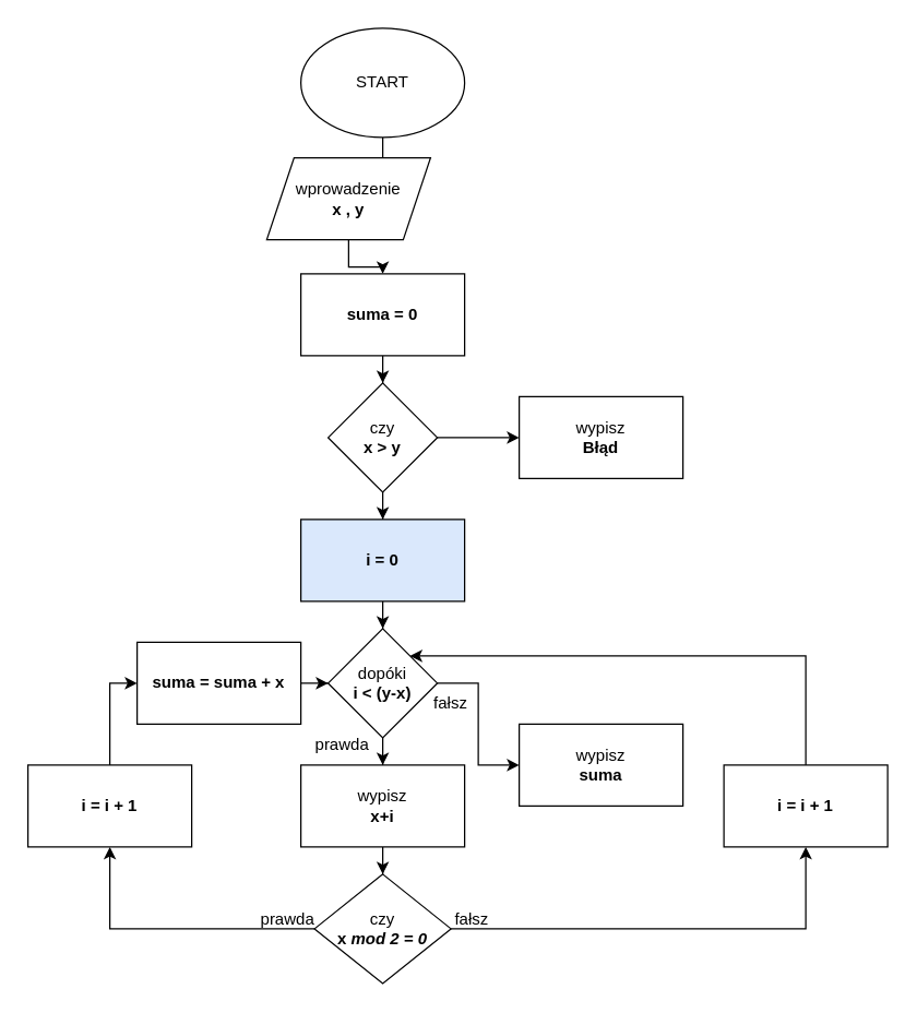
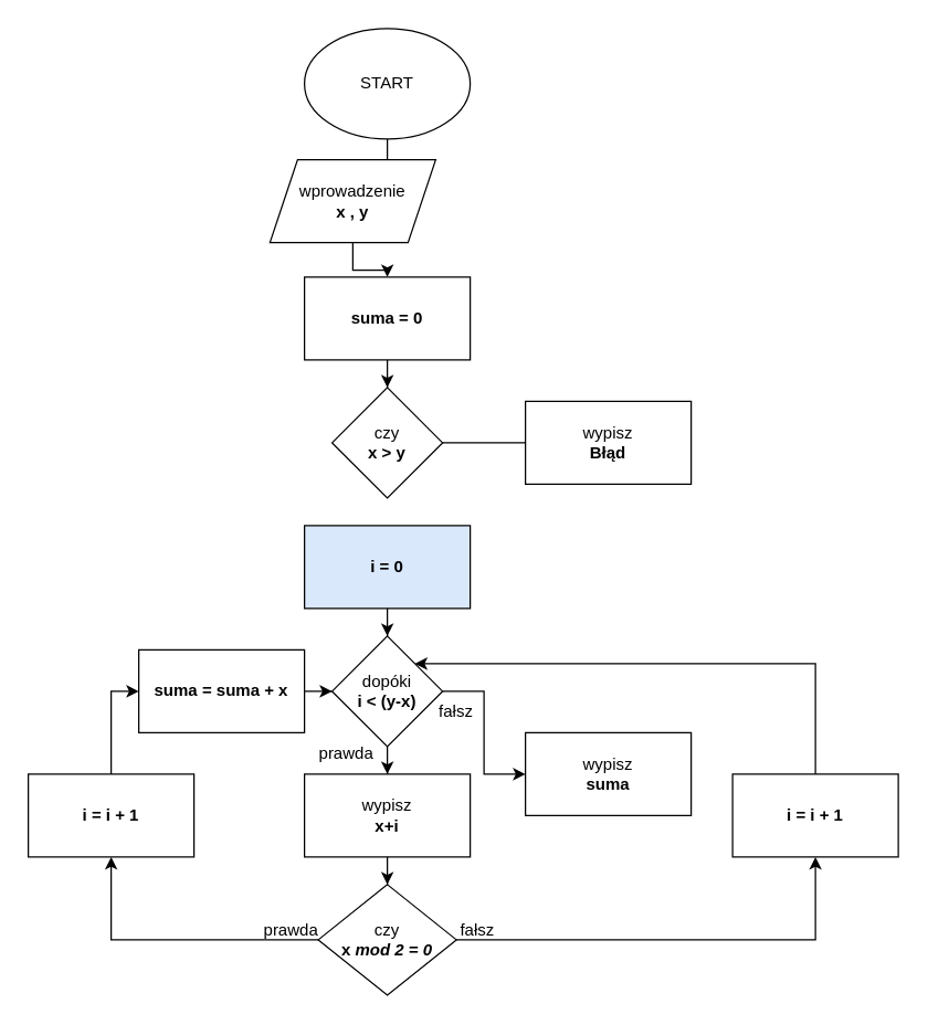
  <mxCell id="0" />
  <mxCell id="1" parent="0" />
  <mxCell id="2" value="" style="edgeStyle=orthogonalEdgeStyle;rounded=0;orthogonalLoop=1;jettySize=auto;html=1;" parent="1" source="3" target="5" edge="1"><mxGeometry relative="1" as="geometry" /></mxCell>
  <mxCell id="3" value="START" style="ellipse;whiteSpace=wrap;html=1;" parent="1" vertex="1"><mxGeometry x="220" y="20" width="120" height="80" as="geometry" /></mxCell>
  <mxCell id="4" value="" style="edgeStyle=orthogonalEdgeStyle;rounded=0;orthogonalLoop=1;jettySize=auto;html=1;" edge="1" parent="1" source="5" target="22"><mxGeometry relative="1" as="geometry" /></mxCell>
  <mxCell id="5" value="wprowadzenie&lt;div&gt;&lt;b&gt;x , y&lt;/b&gt;&lt;/div&gt;" style="shape=parallelogram;perimeter=parallelogramPerimeter;whiteSpace=wrap;html=1;fixedSize=1;" parent="1" vertex="1"><mxGeometry x="195" y="115" width="120" height="60" as="geometry" /></mxCell>
- <mxCell id="6" value="" style="edgeStyle=orthogonalEdgeStyle;rounded=0;orthogonalLoop=1;jettySize=auto;html=1;" edge="1" parent="1" source="8" target="9"><mxGeometry relative="1" as="geometry" /></mxCell>
- <mxCell id="7" value="" style="edgeStyle=orthogonalEdgeStyle;rounded=0;orthogonalLoop=1;jettySize=auto;html=1;" edge="1" parent="1" source="8" target="11"><mxGeometry relative="1" as="geometry" /></mxCell>
+ <mxCell id="6" value="" style="edgeStyle=orthogonalEdgeStyle;rounded=0;orthogonalLoop=1;jettySize=auto;html=1;endArrow=none;" edge="1" parent="1" source="8" target="9"><mxGeometry relative="1" as="geometry" /></mxCell>
  <mxCell id="8" value="czy&lt;div&gt;&lt;b&gt;x &amp;gt; y&lt;/b&gt;&lt;/div&gt;" style="rhombus;whiteSpace=wrap;html=1;" vertex="1" parent="1"><mxGeometry x="240" y="280" width="80" height="80" as="geometry" /></mxCell>
  <mxCell id="9" value="wypisz&lt;div&gt;&lt;b&gt;Błąd&lt;/b&gt;&lt;/div&gt;" style="whiteSpace=wrap;html=1;" vertex="1" parent="1"><mxGeometry x="380" y="290" width="120" height="60" as="geometry" /></mxCell>
  <mxCell id="10" value="" style="edgeStyle=orthogonalEdgeStyle;rounded=0;orthogonalLoop=1;jettySize=auto;html=1;" edge="1" parent="1" source="11" target="14"><mxGeometry relative="1" as="geometry" /></mxCell>
  <mxCell id="11" value="&lt;b&gt;i = 0&lt;/b&gt;" style="whiteSpace=wrap;html=1;fillColor=#dae8fc;" vertex="1" parent="1"><mxGeometry x="220" y="380" width="120" height="60" as="geometry" /></mxCell>
  <mxCell id="12" value="" style="edgeStyle=orthogonalEdgeStyle;rounded=0;orthogonalLoop=1;jettySize=auto;html=1;" edge="1" parent="1" source="14" target="16"><mxGeometry relative="1" as="geometry" /></mxCell>
  <mxCell id="13" style="edgeStyle=orthogonalEdgeStyle;rounded=0;orthogonalLoop=1;jettySize=auto;html=1;" edge="1" parent="1" source="14" target="31"><mxGeometry relative="1" as="geometry"><mxPoint x="440" y="560" as="targetPoint" /></mxGeometry></mxCell>
  <mxCell id="14" value="dopóki&lt;div&gt;&lt;b&gt;i &amp;lt; (y-x)&lt;/b&gt;&lt;/div&gt;" style="rhombus;whiteSpace=wrap;html=1;" vertex="1" parent="1"><mxGeometry x="240" y="460" width="80" height="80" as="geometry" /></mxCell>
  <mxCell id="15" value="" style="edgeStyle=orthogonalEdgeStyle;rounded=0;orthogonalLoop=1;jettySize=auto;html=1;" edge="1" parent="1" source="16" target="19"><mxGeometry relative="1" as="geometry" /></mxCell>
  <mxCell id="16" value="wypisz&lt;div&gt;&lt;b&gt;x+i&lt;/b&gt;&lt;/div&gt;" style="whiteSpace=wrap;html=1;" vertex="1" parent="1"><mxGeometry x="220" y="560" width="120" height="60" as="geometry" /></mxCell>
  <mxCell id="17" style="edgeStyle=orthogonalEdgeStyle;rounded=0;orthogonalLoop=1;jettySize=auto;html=1;entryX=0.5;entryY=1;entryDx=0;entryDy=0;" edge="1" parent="1" source="19" target="30"><mxGeometry relative="1" as="geometry"><Array as="points"><mxPoint x="590" y="680" /></Array></mxGeometry></mxCell>
  <mxCell id="18" style="edgeStyle=orthogonalEdgeStyle;rounded=0;orthogonalLoop=1;jettySize=auto;html=1;exitX=0;exitY=0.5;exitDx=0;exitDy=0;entryX=0.5;entryY=1;entryDx=0;entryDy=0;" edge="1" parent="1" source="19" target="27"><mxGeometry relative="1" as="geometry"><mxPoint x="160" y="500" as="targetPoint" /><Array as="points"><mxPoint x="80" y="680" /></Array></mxGeometry></mxCell>
  <mxCell id="19" value="czy&lt;div&gt;&lt;b&gt;x &lt;i&gt;mod 2 = 0&lt;/i&gt;&lt;/b&gt;&lt;/div&gt;" style="rhombus;whiteSpace=wrap;html=1;" vertex="1" parent="1"><mxGeometry x="230" y="640" width="100" height="80" as="geometry" /></mxCell>
  <mxCell id="20" value="fałsz" style="text;html=1;align=center;verticalAlign=middle;resizable=0;points=[];autosize=1;strokeColor=none;fillColor=none;" vertex="1" parent="1"><mxGeometry x="320" y="658" width="50" height="30" as="geometry" /></mxCell>
  <mxCell id="21" style="edgeStyle=orthogonalEdgeStyle;rounded=0;orthogonalLoop=1;jettySize=auto;html=1;entryX=0.5;entryY=0;entryDx=0;entryDy=0;" edge="1" parent="1" source="22" target="8"><mxGeometry relative="1" as="geometry" /></mxCell>
  <mxCell id="22" value="&lt;b&gt;suma = 0&lt;/b&gt;" style="rounded=0;whiteSpace=wrap;html=1;" vertex="1" parent="1"><mxGeometry x="220" y="200" width="120" height="60" as="geometry" /></mxCell>
  <mxCell id="23" style="edgeStyle=orthogonalEdgeStyle;rounded=0;orthogonalLoop=1;jettySize=auto;html=1;" edge="1" parent="1" source="24" target="14"><mxGeometry relative="1" as="geometry" /></mxCell>
  <mxCell id="24" value="&lt;b&gt;suma = suma + x&lt;/b&gt;" style="rounded=0;whiteSpace=wrap;html=1;" vertex="1" parent="1"><mxGeometry x="100" y="470" width="120" height="60" as="geometry" /></mxCell>
  <mxCell id="25" value="prawda" style="text;html=1;align=center;verticalAlign=middle;resizable=0;points=[];autosize=1;strokeColor=none;fillColor=none;" vertex="1" parent="1"><mxGeometry x="180" y="658" width="60" height="30" as="geometry" /></mxCell>
  <mxCell id="26" style="edgeStyle=orthogonalEdgeStyle;rounded=0;orthogonalLoop=1;jettySize=auto;html=1;entryX=0;entryY=0.5;entryDx=0;entryDy=0;" edge="1" parent="1" source="27" target="24"><mxGeometry relative="1" as="geometry" /></mxCell>
  <mxCell id="27" value="&lt;b&gt;i = i + 1&lt;/b&gt;" style="rounded=0;whiteSpace=wrap;html=1;" vertex="1" parent="1"><mxGeometry x="20" y="560" width="120" height="60" as="geometry" /></mxCell>
  <mxCell id="28" value="prawda" style="text;html=1;align=center;verticalAlign=middle;resizable=0;points=[];autosize=1;strokeColor=none;fillColor=none;" vertex="1" parent="1"><mxGeometry x="220" y="530" width="60" height="30" as="geometry" /></mxCell>
  <mxCell id="29" style="edgeStyle=orthogonalEdgeStyle;rounded=0;orthogonalLoop=1;jettySize=auto;html=1;entryX=1;entryY=0;entryDx=0;entryDy=0;" edge="1" parent="1" source="30" target="14"><mxGeometry relative="1" as="geometry"><Array as="points"><mxPoint x="590" y="480" /></Array></mxGeometry></mxCell>
  <mxCell id="30" value="&lt;b&gt;i = i + 1&lt;/b&gt;" style="rounded=0;whiteSpace=wrap;html=1;" vertex="1" parent="1"><mxGeometry x="530" y="560" width="120" height="60" as="geometry" /></mxCell>
  <mxCell id="31" value="wypisz&lt;div&gt;&lt;b&gt;suma&lt;/b&gt;&lt;/div&gt;" style="rounded=0;whiteSpace=wrap;html=1;" vertex="1" parent="1"><mxGeometry x="380" y="530" width="120" height="60" as="geometry" /></mxCell>
  <mxCell id="32" value="fałsz" style="text;html=1;align=center;verticalAlign=middle;whiteSpace=wrap;rounded=0;" vertex="1" parent="1"><mxGeometry x="300" y="500" width="60" height="30" as="geometry" /></mxCell>
